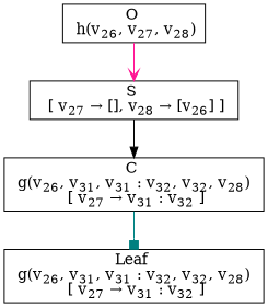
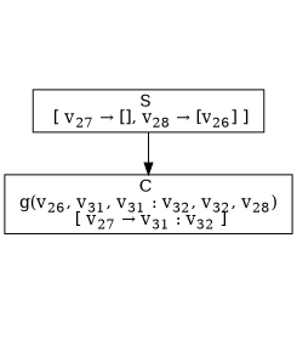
  digraph {
    rankdir=TB
    node [fillcolor=white shape=box style=filled]
-   n1 [label=<O <BR/> h(v<SUB>26</SUB>, v<SUB>27</SUB>, v<SUB>28</SUB>)>]
    n2 [label=<S <BR/>  [ v<SUB>27</SUB> &rarr; [], v<SUB>28</SUB> &rarr; [v<SUB>26</SUB>] ] >]
    n3 [label=<C <BR/> g(v<SUB>26</SUB>, v<SUB>31</SUB>, v<SUB>31</SUB> : v<SUB>32</SUB>, v<SUB>32</SUB>, v<SUB>28</SUB>) <BR/>  [ v<SUB>27</SUB> &rarr; v<SUB>31</SUB> : v<SUB>32</SUB> ] >]
-   n4 [label=<Leaf <BR/> g(v<SUB>26</SUB>, v<SUB>31</SUB>, v<SUB>31</SUB> : v<SUB>32</SUB>, v<SUB>32</SUB>, v<SUB>28</SUB>) <BR/>  [ v<SUB>27</SUB> &rarr; v<SUB>31</SUB> : v<SUB>32</SUB> ] >]
-   n1 -> n2 [arrowhead=vee color=deeppink]
    n2 -> n3 [arrowhead=normal color=black]
-   n3 -> n4 [arrowhead=box color=teal]
  }
